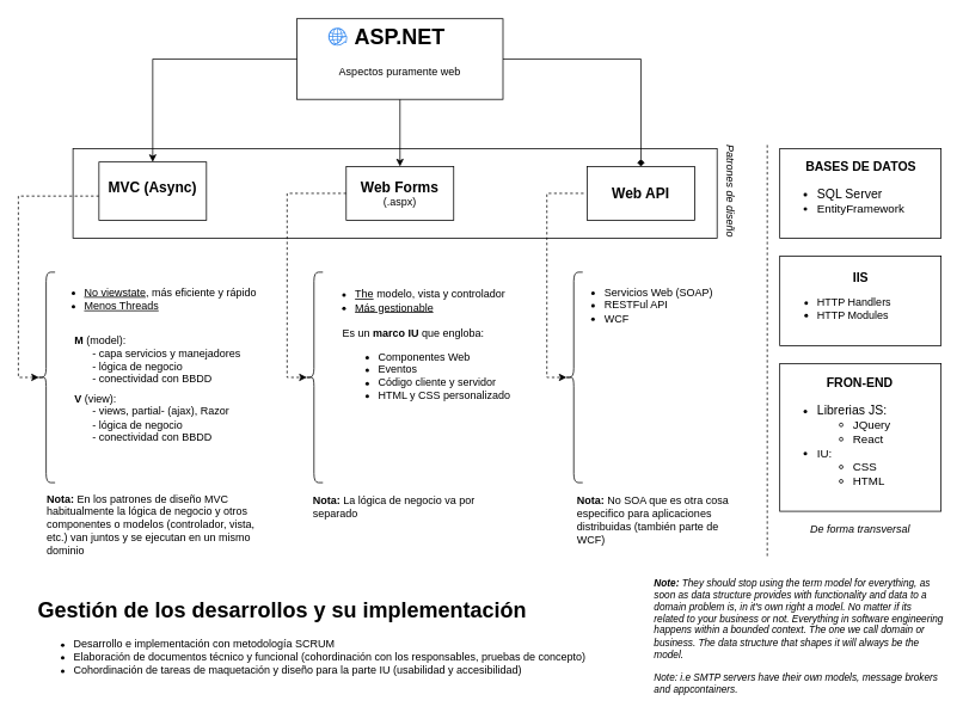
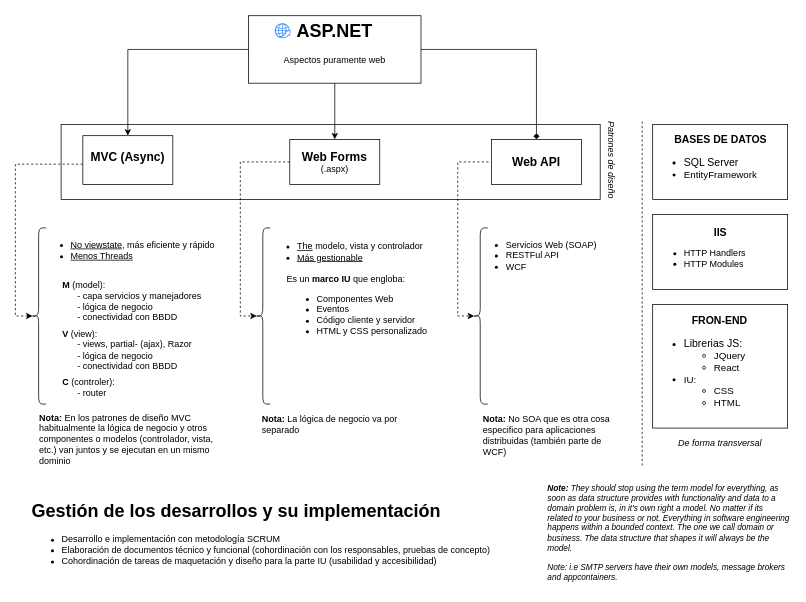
  <mxCell id="0" />
  <mxCell id="1" parent="0" />
  <mxCell id="2" value="" style="rounded=0;whiteSpace=wrap;html=1;" parent="1" vertex="1"><mxGeometry x="81" y="165" width="719" height="100" as="geometry" /></mxCell>
  <mxCell id="3" style="edgeStyle=orthogonalEdgeStyle;rounded=0;orthogonalLoop=1;jettySize=auto;html=1;entryX=0.5;entryY=0;entryDx=0;entryDy=0;" parent="1" source="6" target="8" edge="1"><mxGeometry relative="1" as="geometry"><mxPoint x="331" y="80" as="sourcePoint" /></mxGeometry></mxCell>
  <mxCell id="4" style="edgeStyle=orthogonalEdgeStyle;rounded=0;orthogonalLoop=1;jettySize=auto;html=1;entryX=0.5;entryY=0;entryDx=0;entryDy=0;exitX=0.5;exitY=1;exitDx=0;exitDy=0;" parent="1" source="6" target="9" edge="1"><mxGeometry relative="1" as="geometry"><mxPoint x="421" y="125" as="sourcePoint" /></mxGeometry></mxCell>
  <mxCell id="5" style="edgeStyle=orthogonalEdgeStyle;rounded=0;orthogonalLoop=1;jettySize=auto;html=1;exitX=1;exitY=0.5;exitDx=0;exitDy=0;endArrow=diamond;" parent="1" source="6" target="10" edge="1"><mxGeometry relative="1" as="geometry"><mxPoint x="511" y="80" as="sourcePoint" /></mxGeometry></mxCell>
  <mxCell id="6" value="&lt;h1 style=&quot;margin-top: 0px;&quot;&gt;ASP.NET&lt;/h1&gt;&lt;p&gt;Aspectos puramente web&lt;/p&gt;" style="text;html=1;whiteSpace=wrap;overflow=hidden;rounded=0;align=center;strokeColor=default;fillColor=none;" parent="1" vertex="1"><mxGeometry x="331" y="20" width="230" height="90" as="geometry" /></mxCell>
  <mxCell id="7" style="edgeStyle=orthogonalEdgeStyle;rounded=0;orthogonalLoop=1;jettySize=auto;html=1;entryX=0.1;entryY=0.5;entryDx=0;entryDy=0;entryPerimeter=0;dashed=1;" parent="1" source="8" target="12" edge="1"><mxGeometry relative="1" as="geometry"><mxPoint x="110" y="410" as="targetPoint" /><Array as="points"><mxPoint x="20" y="218" /><mxPoint x="20" y="421" /></Array></mxGeometry></mxCell>
  <mxCell id="8" value="&lt;h1 style=&quot;margin-top: 0px; font-size: 16px;&quot;&gt;MVC (Async)&lt;/h1&gt;" style="rounded=0;whiteSpace=wrap;html=1;" parent="1" vertex="1"><mxGeometry x="110" y="180" width="120" height="65" as="geometry" /></mxCell>
  <mxCell id="9" value="&lt;b&gt;&lt;font style=&quot;font-size: 16px;&quot;&gt;Web Forms &lt;/font&gt;&lt;/b&gt;(.aspx)" style="rounded=0;whiteSpace=wrap;html=1;" parent="1" vertex="1"><mxGeometry x="386" y="185" width="120" height="60" as="geometry" /></mxCell>
  <mxCell id="10" value="&lt;b&gt;&lt;font style=&quot;font-size: 16px;&quot;&gt;Web API&lt;/font&gt;&lt;/b&gt;" style="rounded=0;whiteSpace=wrap;html=1;" parent="1" vertex="1"><mxGeometry x="655" y="185" width="120" height="60" as="geometry" /></mxCell>
  <mxCell id="11" value="Patrones de diseño" style="text;html=1;align=center;verticalAlign=middle;whiteSpace=wrap;rounded=0;fontStyle=2;direction=west;rotation=90;" parent="1" vertex="1"><mxGeometry x="750" y="197.5" width="130" height="30" as="geometry" /></mxCell>
  <mxCell id="12" value="" style="shape=curlyBracket;whiteSpace=wrap;html=1;rounded=1;labelPosition=left;verticalLabelPosition=middle;align=right;verticalAlign=middle;" parent="1" vertex="1"><mxGeometry x="41" y="303" width="20" height="235" as="geometry" /></mxCell>
  <mxCell id="13" value="&lt;b style=&quot;&quot;&gt;M&lt;/b&gt;&amp;nbsp;(model):&lt;div&gt;&amp;nbsp; &amp;nbsp; &amp;nbsp; - capa servicios y manejadores&lt;div&gt;&amp;nbsp; &amp;nbsp; &amp;nbsp; - lógica de negocio&lt;/div&gt;&lt;div&gt;&amp;nbsp; &amp;nbsp; &amp;nbsp; - conectividad con BBDD&lt;/div&gt;&lt;/div&gt;" style="text;html=1;align=left;verticalAlign=middle;whiteSpace=wrap;rounded=0;" parent="1" vertex="1"><mxGeometry x="81" y="368" width="199" height="65" as="geometry" /></mxCell>
  <mxCell id="14" value="&lt;b style=&quot;&quot;&gt;V&amp;nbsp;&lt;/b&gt;(view):&lt;div&gt;&amp;nbsp; &amp;nbsp; &amp;nbsp; - views, partial- (ajax), Razor&lt;div&gt;&amp;nbsp; &amp;nbsp; &amp;nbsp; - lógica de negocio&lt;/div&gt;&lt;div&gt;&amp;nbsp; &amp;nbsp; &amp;nbsp; - conectividad con BBDD&lt;/div&gt;&lt;/div&gt;" style="text;html=1;align=left;verticalAlign=middle;whiteSpace=wrap;rounded=0;" parent="1" vertex="1"><mxGeometry x="81" y="433" width="199" height="65" as="geometry" /></mxCell>
+ <mxCell id="15" value="&lt;b style=&quot;&quot;&gt;C&amp;nbsp;&lt;/b&gt;(controler):&lt;div&gt;&amp;nbsp; &amp;nbsp; &amp;nbsp; - router&lt;/div&gt;" style="text;html=1;align=left;verticalAlign=middle;whiteSpace=wrap;rounded=0;" parent="1" vertex="1"><mxGeometry x="81" y="498" width="250" height="35" as="geometry" /></mxCell>
  <mxCell id="16" value="&lt;b&gt;Nota:&lt;/b&gt; En los patrones de diseño MVC habitualmente la lógica de negocio y otros componentes o modelos (controlador, vista, etc.) van juntos y se ejecutan en un mismo dominio" style="text;html=1;align=left;verticalAlign=middle;whiteSpace=wrap;rounded=0;" parent="1" vertex="1"><mxGeometry x="50" y="550" width="238" height="70" as="geometry" /></mxCell>
  <mxCell id="17" value="" style="shape=curlyBracket;whiteSpace=wrap;html=1;rounded=1;labelPosition=left;verticalLabelPosition=middle;align=right;verticalAlign=middle;" parent="1" vertex="1"><mxGeometry x="340" y="303" width="20" height="235" as="geometry" /></mxCell>
  <mxCell id="18" value="&lt;ul style=&quot;text-align: left;&quot;&gt;&lt;li style=&quot;&quot;&gt;&lt;span style=&quot;background-color: initial;&quot;&gt;&lt;u&gt;The&lt;/u&gt; modelo, vista y controlador&lt;/span&gt;&lt;/li&gt;&lt;li style=&quot;&quot;&gt;&lt;span style=&quot;background-color: initial;&quot;&gt;&lt;u&gt;Más gestionable&lt;/u&gt;&lt;/span&gt;&lt;/li&gt;&lt;/ul&gt;" style="text;html=1;align=center;verticalAlign=middle;whiteSpace=wrap;rounded=0;" parent="1" vertex="1"><mxGeometry x="340" y="305" width="240" height="60" as="geometry" /></mxCell>
  <mxCell id="19" style="edgeStyle=orthogonalEdgeStyle;rounded=0;orthogonalLoop=1;jettySize=auto;html=1;entryX=0.1;entryY=0.5;entryDx=0;entryDy=0;entryPerimeter=0;dashed=1;" parent="1" source="9" target="17" edge="1"><mxGeometry relative="1" as="geometry"><Array as="points"><mxPoint x="320" y="215" /><mxPoint x="320" y="421" /></Array></mxGeometry></mxCell>
  <mxCell id="20" value="&lt;ul style=&quot;text-align: left;&quot;&gt;&lt;li style=&quot;&quot;&gt;&lt;u&gt;No viewstate&lt;/u&gt;, más eficiente y rápido&lt;/li&gt;&lt;li style=&quot;&quot;&gt;&lt;u style=&quot;background-color: initial;&quot;&gt;Menos Threads&lt;/u&gt;&lt;/li&gt;&lt;/ul&gt;" style="text;html=1;align=center;verticalAlign=middle;whiteSpace=wrap;rounded=0;" parent="1" vertex="1"><mxGeometry x="50" y="303" width="240" height="60" as="geometry" /></mxCell>
  <mxCell id="21" value="Es un &lt;b&gt;marco IU &lt;/b&gt;que engloba:&lt;div&gt;&lt;ul&gt;&lt;li&gt;Componentes Web&lt;/li&gt;&lt;li&gt;Eventos&lt;/li&gt;&lt;li&gt;Código cliente y servidor&lt;/li&gt;&lt;li&gt;HTML y CSS personalizado&lt;/li&gt;&lt;/ul&gt;&lt;/div&gt;" style="text;html=1;align=left;verticalAlign=middle;whiteSpace=wrap;rounded=0;" parent="1" vertex="1"><mxGeometry x="380" y="368" width="238" height="87" as="geometry" /></mxCell>
  <mxCell id="22" value="&lt;b&gt;Nota:&lt;/b&gt; La lógica de negocio va por separado" style="text;html=1;align=left;verticalAlign=middle;whiteSpace=wrap;rounded=0;" parent="1" vertex="1"><mxGeometry x="347" y="550" width="226" height="30" as="geometry" /></mxCell>
  <mxCell id="23" value="" style="shape=curlyBracket;whiteSpace=wrap;html=1;rounded=1;labelPosition=left;verticalLabelPosition=middle;align=right;verticalAlign=middle;" parent="1" vertex="1"><mxGeometry x="630" y="303" width="20" height="235" as="geometry" /></mxCell>
  <mxCell id="24" value="&lt;ul style=&quot;text-align: left;&quot;&gt;&lt;li style=&quot;&quot;&gt;Servicios Web (SOAP)&lt;/li&gt;&lt;li style=&quot;&quot;&gt;&lt;span style=&quot;background-color: initial;&quot;&gt;RESTFul API&lt;/span&gt;&lt;/li&gt;&lt;li style=&quot;&quot;&gt;&lt;span style=&quot;background-color: initial;&quot;&gt;WCF&lt;/span&gt;&lt;/li&gt;&lt;/ul&gt;" style="text;html=1;align=center;verticalAlign=middle;whiteSpace=wrap;rounded=0;" parent="1" vertex="1"><mxGeometry x="630" y="310" width="170" height="60" as="geometry" /></mxCell>
  <mxCell id="25" style="edgeStyle=orthogonalEdgeStyle;rounded=0;orthogonalLoop=1;jettySize=auto;html=1;entryX=0.1;entryY=0.5;entryDx=0;entryDy=0;entryPerimeter=0;dashed=1;" parent="1" target="23" edge="1"><mxGeometry relative="1" as="geometry"><mxPoint x="651" y="215" as="sourcePoint" /><Array as="points"><mxPoint x="610" y="215" /><mxPoint x="610" y="421" /></Array></mxGeometry></mxCell>
  <mxCell id="26" value="&lt;b&gt;Nota:&lt;/b&gt; No SOA que es otra cosa especifico para aplicaciones distribuidas (también parte de WCF)" style="text;html=1;align=left;verticalAlign=middle;whiteSpace=wrap;rounded=0;" parent="1" vertex="1"><mxGeometry x="642" y="550" width="194" height="60" as="geometry" /></mxCell>
  <mxCell id="27" value="&lt;div style=&quot;text-align: center; font-size: 14px;&quot;&gt;&lt;b style=&quot;background-color: initial;&quot;&gt;&lt;font style=&quot;font-size: 14px;&quot;&gt;&amp;nbsp; &amp;nbsp; &amp;nbsp; &amp;nbsp; &amp;nbsp; &amp;nbsp; &amp;nbsp;FRON-END&lt;/font&gt;&lt;/b&gt;&lt;/div&gt;&lt;div style=&quot;font-size: 14px;&quot;&gt;&lt;ul style=&quot;&quot;&gt;&lt;li&gt;&lt;span style=&quot;background-color: initial;&quot;&gt;Librerias JS:&lt;/span&gt;&lt;/li&gt;&lt;ul style=&quot;font-size: 13px;&quot;&gt;&lt;li style=&quot;&quot;&gt;&lt;span style=&quot;background-color: initial;&quot;&gt;JQuery&lt;/span&gt;&lt;/li&gt;&lt;li style=&quot;&quot;&gt;&lt;span style=&quot;background-color: initial;&quot;&gt;React&lt;/span&gt;&lt;/li&gt;&lt;/ul&gt;&lt;li style=&quot;font-size: 13px;&quot;&gt;IU:&lt;/li&gt;&lt;ul style=&quot;font-size: 13px;&quot;&gt;&lt;li style=&quot;text-align: left;&quot;&gt;&lt;span style=&quot;background-color: initial;&quot;&gt;CSS&lt;/span&gt;&lt;/li&gt;&lt;li style=&quot;text-align: left;&quot;&gt;&lt;span style=&quot;background-color: initial;&quot;&gt;HTML&lt;/span&gt;&lt;/li&gt;&lt;/ul&gt;&lt;/ul&gt;&lt;/div&gt;" style="rounded=0;whiteSpace=wrap;html=1;flipV=1;direction=west;rotation=0;align=left;" parent="1" vertex="1"><mxGeometry x="870" y="405" width="180" height="165" as="geometry" /></mxCell>
  <mxCell id="28" value="&lt;div style=&quot;font-size: 14px;&quot;&gt;&lt;b style=&quot;background-color: initial;&quot;&gt;&lt;font style=&quot;font-size: 14px;&quot;&gt;&amp;nbsp; &amp;nbsp; &amp;nbsp; &amp;nbsp;BASES DE DATOS&lt;/font&gt;&lt;/b&gt;&lt;/div&gt;&lt;ul style=&quot;font-size: 14px;&quot;&gt;&lt;li style=&quot;&quot;&gt;SQL Server&lt;/li&gt;&lt;li style=&quot;font-size: 13px;&quot;&gt;&lt;span style=&quot;background-color: initial;&quot;&gt;EntityFramework&lt;/span&gt;&lt;/li&gt;&lt;/ul&gt;" style="rounded=0;whiteSpace=wrap;html=1;flipV=1;direction=west;rotation=0;align=left;" parent="1" vertex="1"><mxGeometry x="870" y="165" width="180" height="100" as="geometry" /></mxCell>
  <mxCell id="29" value="&lt;h1 style=&quot;margin-top: 0px;&quot;&gt;Gestión de los desarrollos y su implementación&lt;/h1&gt;&lt;div&gt;&lt;ul&gt;&lt;li&gt;Desarrollo e implementación con metodología SCRUM&lt;/li&gt;&lt;li&gt;Elaboración de documentos técnico y funcional (cohordinación con los responsables, pruebas de concepto)&lt;/li&gt;&lt;li&gt;Cohordinación de tareas de maquetación y diseño para la parte IU (usabilidad y accesibilidad)&lt;/li&gt;&lt;/ul&gt;&lt;/div&gt;" style="text;html=1;whiteSpace=wrap;overflow=hidden;rounded=0;" parent="1" vertex="1"><mxGeometry x="40" y="660" width="620" height="120" as="geometry" /></mxCell>
  <mxCell id="30" value="&lt;div style=&quot;font-size: 11px;&quot;&gt;&lt;font style=&quot;font-size: 11px;&quot;&gt;&lt;i&gt;&lt;b&gt;Note: &lt;/b&gt;They should stop using the term model for everything, as soon as data structure provides with functionality and data to a domain problem is, in it's own right a model. No matter if its related to your business or not. Everything in software engineering happens within a bounded context. The one we call domain or business. The data structure that shapes it will always be the model.&lt;/i&gt;&lt;/font&gt;&lt;/div&gt;&lt;div style=&quot;font-size: 11px;&quot;&gt;&lt;font style=&quot;font-size: 11px;&quot;&gt;&lt;i&gt;&lt;br&gt;&lt;/i&gt;&lt;/font&gt;&lt;/div&gt;&lt;div style=&quot;font-size: 11px;&quot;&gt;&lt;font style=&quot;font-size: 11px;&quot;&gt;&lt;i&gt;Note: i.e SMTP servers have their own models, message brokers and appcontainers.&lt;/i&gt;&lt;/font&gt;&lt;/div&gt;" style="text;html=1;align=left;verticalAlign=middle;whiteSpace=wrap;rounded=0;" parent="1" vertex="1"><mxGeometry x="728" y="640" width="325" height="140" as="geometry" /></mxCell>
  <mxCell id="31" style="edgeStyle=orthogonalEdgeStyle;rounded=0;orthogonalLoop=1;jettySize=auto;html=1;exitX=0.5;exitY=1;exitDx=0;exitDy=0;" parent="1" source="26" target="26" edge="1"><mxGeometry relative="1" as="geometry" /></mxCell>
  <mxCell id="32" value="" style="sketch=0;html=1;aspect=fixed;strokeColor=none;shadow=0;fillColor=#3B8DF1;verticalAlign=top;labelPosition=center;verticalLabelPosition=bottom;shape=mxgraph.gcp2.globe_world" parent="1" vertex="1"><mxGeometry x="366" y="30" width="21.05" height="20" as="geometry" /></mxCell>
  <mxCell id="33" value="" style="endArrow=none;dashed=1;html=1;rounded=0;" parent="1" edge="1"><mxGeometry width="50" height="50" relative="1" as="geometry"><mxPoint x="856" y="620" as="sourcePoint" /><mxPoint x="856" y="160" as="targetPoint" /></mxGeometry></mxCell>
  <mxCell id="34" value="De forma transversal" style="text;html=1;align=center;verticalAlign=middle;whiteSpace=wrap;rounded=0;fontStyle=2;direction=west;rotation=0;" parent="1" vertex="1"><mxGeometry x="895" y="575" width="130" height="30" as="geometry" /></mxCell>
  <mxCell id="35" value="&lt;div style=&quot;text-align: center;&quot;&gt;&lt;b style=&quot;background-color: initial;&quot;&gt;&lt;font style=&quot;font-size: 14px;&quot;&gt;&amp;nbsp; &amp;nbsp; &amp;nbsp; &amp;nbsp; &amp;nbsp; &amp;nbsp; &amp;nbsp; IIS&lt;/font&gt;&lt;/b&gt;&lt;/div&gt;&lt;ul&gt;&lt;li style=&quot;text-align: center;&quot;&gt;HTTP Handlers&lt;/li&gt;&lt;li style=&quot;&quot;&gt;&lt;span style=&quot;background-color: initial;&quot;&gt;HTTP Modules&lt;/span&gt;&lt;/li&gt;&lt;/ul&gt;" style="rounded=0;whiteSpace=wrap;html=1;flipV=1;direction=west;rotation=0;align=left;" parent="1" vertex="1"><mxGeometry x="870" y="285" width="180" height="100" as="geometry" /></mxCell>
